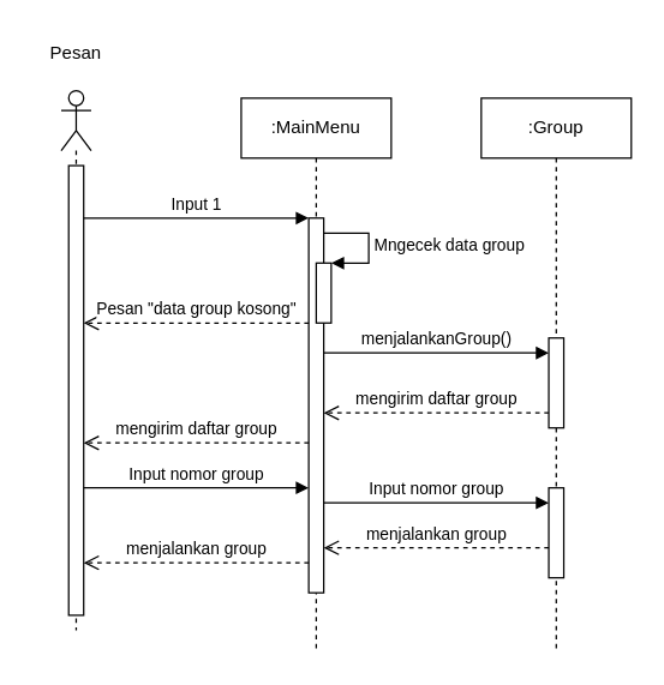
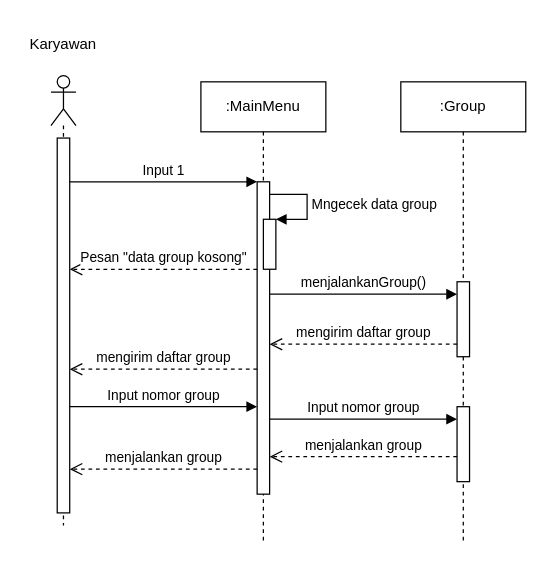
  <mxCell id="0" />
  <mxCell id="1" parent="0" />
  <mxCell id="2" value="" style="shape=umlLifeline;participant=umlActor;perimeter=lifelinePerimeter;whiteSpace=wrap;html=1;container=1;collapsible=0;recursiveResize=0;verticalAlign=top;spacingTop=36;outlineConnect=0;" vertex="1" parent="1"><mxGeometry x="40" y="60" width="20" height="360" as="geometry" /></mxCell>
  <mxCell id="3" value="" style="html=1;points=[];perimeter=orthogonalPerimeter;" vertex="1" parent="2"><mxGeometry x="5" y="50" width="10" height="300" as="geometry" /></mxCell>
- <mxCell id="4" value="Pesan" style="text;html=1;strokeColor=none;fillColor=none;align=center;verticalAlign=middle;whiteSpace=wrap;rounded=0;" vertex="1" parent="1"><mxGeometry x="20" y="20" width="60" height="30" as="geometry" /></mxCell>
+ <mxCell id="4" value="Karyawan" style="text;html=1;strokeColor=none;fillColor=none;align=center;verticalAlign=middle;whiteSpace=wrap;rounded=0;" vertex="1" parent="1"><mxGeometry x="20" y="20" width="60" height="30" as="geometry" /></mxCell>
  <mxCell id="5" value=":MainMenu" style="shape=umlLifeline;perimeter=lifelinePerimeter;whiteSpace=wrap;html=1;container=1;collapsible=0;recursiveResize=0;outlineConnect=0;" vertex="1" parent="1"><mxGeometry x="160" y="65" width="100" height="370" as="geometry" /></mxCell>
  <mxCell id="6" value="" style="html=1;points=[];perimeter=orthogonalPerimeter;" vertex="1" parent="5"><mxGeometry x="45" y="80" width="10" height="250" as="geometry" /></mxCell>
  <mxCell id="7" value="" style="html=1;points=[];perimeter=orthogonalPerimeter;" vertex="1" parent="5"><mxGeometry x="50" y="110" width="10" height="40" as="geometry" /></mxCell>
  <mxCell id="8" value="Mngecek data group" style="edgeStyle=orthogonalEdgeStyle;html=1;align=left;spacingLeft=2;endArrow=block;rounded=0;entryX=1;entryY=0;" edge="1" target="7" parent="5"><mxGeometry relative="1" as="geometry"><mxPoint x="55" y="90" as="sourcePoint" /><Array as="points"><mxPoint x="85" y="90" /></Array></mxGeometry></mxCell>
  <mxCell id="9" value=":Group" style="shape=umlLifeline;perimeter=lifelinePerimeter;whiteSpace=wrap;html=1;container=1;collapsible=0;recursiveResize=0;outlineConnect=0;" vertex="1" parent="1"><mxGeometry x="320" y="65" width="100" height="370" as="geometry" /></mxCell>
  <mxCell id="10" value="" style="html=1;points=[];perimeter=orthogonalPerimeter;" vertex="1" parent="9"><mxGeometry x="45" y="160" width="10" height="60" as="geometry" /></mxCell>
  <mxCell id="11" value="" style="html=1;points=[];perimeter=orthogonalPerimeter;" vertex="1" parent="9"><mxGeometry x="45" y="260" width="10" height="60" as="geometry" /></mxCell>
  <mxCell id="12" value="Input 1" style="html=1;verticalAlign=bottom;endArrow=block;rounded=0;" edge="1" parent="1" source="3" target="6"><mxGeometry width="80" relative="1" as="geometry"><mxPoint x="90" y="155" as="sourcePoint" /><mxPoint x="190" y="145" as="targetPoint" /><Array as="points"><mxPoint x="160" y="145" /></Array></mxGeometry></mxCell>
  <mxCell id="13" value="menjalankanGroup()" style="html=1;verticalAlign=bottom;endArrow=block;rounded=0;" edge="1" parent="1" source="6" target="10"><mxGeometry x="-0.002" width="80" relative="1" as="geometry"><mxPoint x="220" y="195" as="sourcePoint" /><mxPoint x="350" y="195" as="targetPoint" /><Array as="points"><mxPoint x="305" y="235" /></Array><mxPoint as="offset" /></mxGeometry></mxCell>
  <mxCell id="14" value="Pesan &quot;data group kosong&quot;" style="html=1;verticalAlign=bottom;endArrow=open;dashed=1;endSize=8;rounded=0;" edge="1" parent="1" source="6" target="3"><mxGeometry relative="1" as="geometry"><mxPoint x="180" y="195" as="sourcePoint" /><mxPoint x="100" y="195" as="targetPoint" /><Array as="points"><mxPoint x="160" y="215" /></Array></mxGeometry></mxCell>
  <mxCell id="15" value="mengirim daftar group" style="html=1;verticalAlign=bottom;endArrow=open;dashed=1;endSize=8;rounded=0;" edge="1" parent="1" source="6" target="3"><mxGeometry relative="1" as="geometry"><mxPoint x="210" y="295" as="sourcePoint" /><mxPoint x="60" y="295" as="targetPoint" /><Array as="points"><mxPoint x="165" y="295" /></Array></mxGeometry></mxCell>
  <mxCell id="16" value="mengirim daftar group" style="html=1;verticalAlign=bottom;endArrow=open;dashed=1;endSize=8;rounded=0;" edge="1" parent="1"><mxGeometry relative="1" as="geometry"><mxPoint x="365" y="275" as="sourcePoint" /><mxPoint x="215" y="275" as="targetPoint" /><Array as="points"><mxPoint x="320" y="275" /></Array></mxGeometry></mxCell>
  <mxCell id="17" value="Input nomor group" style="html=1;verticalAlign=bottom;endArrow=block;rounded=0;" edge="1" parent="1" source="3" target="6"><mxGeometry width="80" relative="1" as="geometry"><mxPoint x="60" y="345" as="sourcePoint" /><mxPoint x="210" y="345" as="targetPoint" /><Array as="points"><mxPoint x="150" y="325" /><mxPoint x="190" y="325" /></Array></mxGeometry></mxCell>
  <mxCell id="18" value="Input nomor group" style="html=1;verticalAlign=bottom;endArrow=block;rounded=0;" edge="1" parent="1"><mxGeometry width="80" relative="1" as="geometry"><mxPoint x="215" y="335" as="sourcePoint" /><mxPoint x="365" y="335" as="targetPoint" /><Array as="points"><mxPoint x="310" y="335" /><mxPoint x="350" y="335" /></Array></mxGeometry></mxCell>
  <mxCell id="19" value="menjalankan group" style="html=1;verticalAlign=bottom;endArrow=open;dashed=1;endSize=8;rounded=0;" edge="1" parent="1"><mxGeometry relative="1" as="geometry"><mxPoint x="365" y="365" as="sourcePoint" /><mxPoint x="215" y="365" as="targetPoint" /><Array as="points"><mxPoint x="325" y="365" /></Array></mxGeometry></mxCell>
  <mxCell id="20" value="menjalankan group" style="html=1;verticalAlign=bottom;endArrow=open;dashed=1;endSize=8;rounded=0;" edge="1" parent="1" source="6" target="3"><mxGeometry relative="1" as="geometry"><mxPoint x="210" y="375" as="sourcePoint" /><mxPoint x="60" y="375" as="targetPoint" /><Array as="points"><mxPoint x="170" y="375" /></Array></mxGeometry></mxCell>
